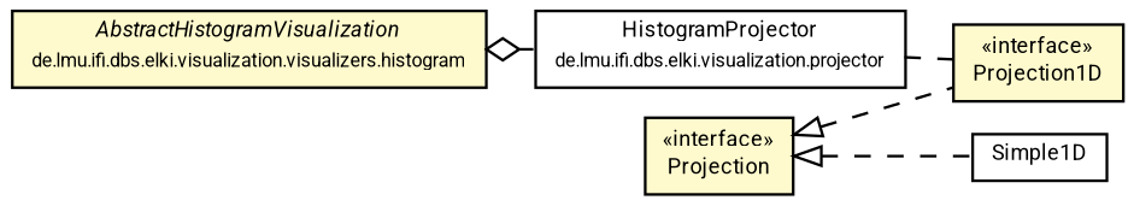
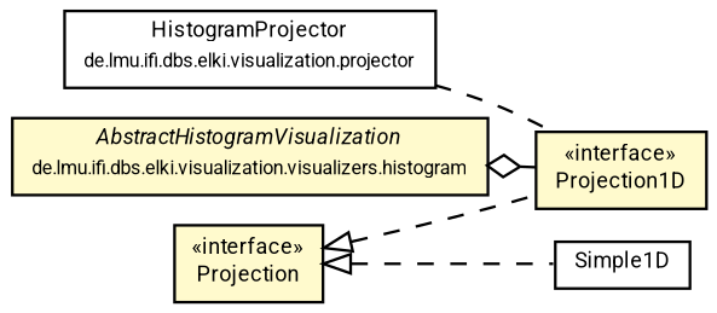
  digraph {
    nodesep=0.15
    rankdir=LR
    ranksep=0.25
    node [fontcolor=black fontname=Roboto fontsize=8 margin=0 shape=plaintext]
    edge [color=black fontname=Roboto fontsize=7 labelfontname=Roboto labelfontsize=7 style=dashed weight=9 arrowtail=empty dir=back]
    n1 [height=0 label=<<table title="de.lmu.ifi.dbs.elki.visualization.projector.HistogramProjector" border="0" cellborder="1" cellspacing="0" cellpadding="2" href="../projector/HistogramProjector.html" target="_parent"> 		<tr><td><table border="0" cellspacing="0" cellpadding="1"> 		<tr><td align="center" balign="center"> <font face="Roboto">HistogramProjector</font> </td></tr> 		<tr><td align="center" balign="center"> <font face="Roboto" point-size="7.0">de.lmu.ifi.dbs.elki.visualization.projector</font> </td></tr> 		</table></td></tr> 		</table>> width=0]
    n2 [height=0 label=<<table title="de.lmu.ifi.dbs.elki.visualization.projections.Projection1D" border="0" cellborder="1" cellspacing="0" cellpadding="2" bgcolor="lemonChiffon" href="Projection1D.html" target="_parent"> 		<tr><td><table border="0" cellspacing="0" cellpadding="1"> 		<tr><td align="center" balign="center"> &#171;interface&#187; </td></tr> 		<tr><td align="center" balign="center"> <font face="Roboto">Projection1D</font> </td></tr> 		</table></td></tr> 		</table>> width=0]
    n3 [height=0 label=<<table title="de.lmu.ifi.dbs.elki.visualization.projections.Projection" border="0" cellborder="1" cellspacing="0" cellpadding="2" bgcolor="LemonChiffon" href="Projection.html" target="_parent"> 		<tr><td><table border="0" cellspacing="0" cellpadding="1"> 		<tr><td align="center" balign="center"> &#171;interface&#187; </td></tr> 		<tr><td align="center" balign="center"> <font face="Roboto">Projection</font> </td></tr> 		</table></td></tr> 		</table>> width=0]
    n4 [height=0 label=<<table title="de.lmu.ifi.dbs.elki.visualization.projections.Simple1D" border="0" cellborder="1" cellspacing="0" cellpadding="2" href="Simple1D.html" target="_parent"> 		<tr><td><table border="0" cellspacing="0" cellpadding="1"> 		<tr><td align="center" balign="center"> <font face="Roboto">Simple1D</font> </td></tr> 		</table></td></tr> 		</table>> width=0]
    n5 [height=0 label=<<table title="de.lmu.ifi.dbs.elki.visualization.visualizers.histogram.AbstractHistogramVisualization" border="0" cellborder="1" cellspacing="0" cellpadding="2" bgcolor="LemonChiffon" href="../visualizers/histogram/AbstractHistogramVisualization.html" target="_parent"> 		<tr><td><table border="0" cellspacing="0" cellpadding="1"> 		<tr><td align="center" balign="center"> <font face="Roboto"><i>AbstractHistogramVisualization</i></font> </td></tr> 		<tr><td align="center" balign="center"> <font face="Roboto" point-size="7.0">de.lmu.ifi.dbs.elki.visualization.visualizers.histogram</font> </td></tr> 		</table></td></tr> 		</table>> width=0]
    n1 -> n2 [arrowhead=none weight=2 arrowtail="" dir=""]
    n3 -> n2
    n3 -> n4
-   n5 -> n1 [arrowhead=none arrowtail=ediamond weight=4 style=""]
+   n5 -> n2 [arrowhead=none arrowtail=ediamond weight=4 style=""]
  }
